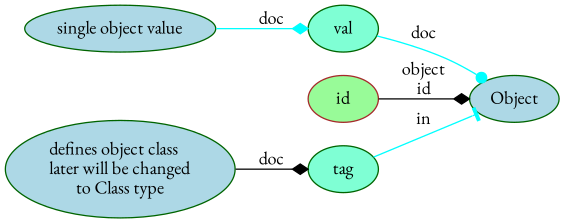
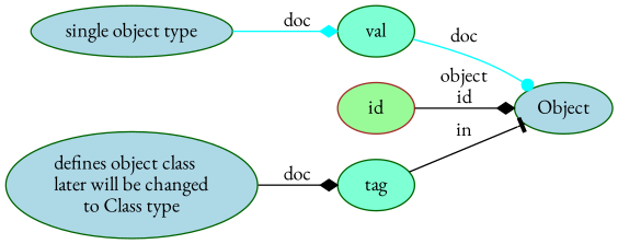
  digraph {
    fontname="EB Garamond"
    rankdir=LR
    node [color=darkgreen fillcolor=lightblue fontname="EB Garamond" style=filled]
    edge [arrowhead=diamond color=cyan fontname="EB Garamond"]
    tag [fillcolor=aquamarine]
    Object
    val [fillcolor=aquamarine]
    id [color=brown fillcolor=palegreen]
    "defines object class\llater will be changed\nto Class type"
-   "single object value"
-   tag -> Object [arrowhead=tee label=in]
+   "single object value" [label="single object type"]
+   tag -> Object [arrowhead=tee color=black label=in]
    val -> Object [arrowhead=dot label=doc]
    id -> Object [label="object\nid" color=""]
    "defines object class\llater will be changed\nto Class type" -> tag [label=doc color=""]
    "single object value" -> val [label=doc]
  }
